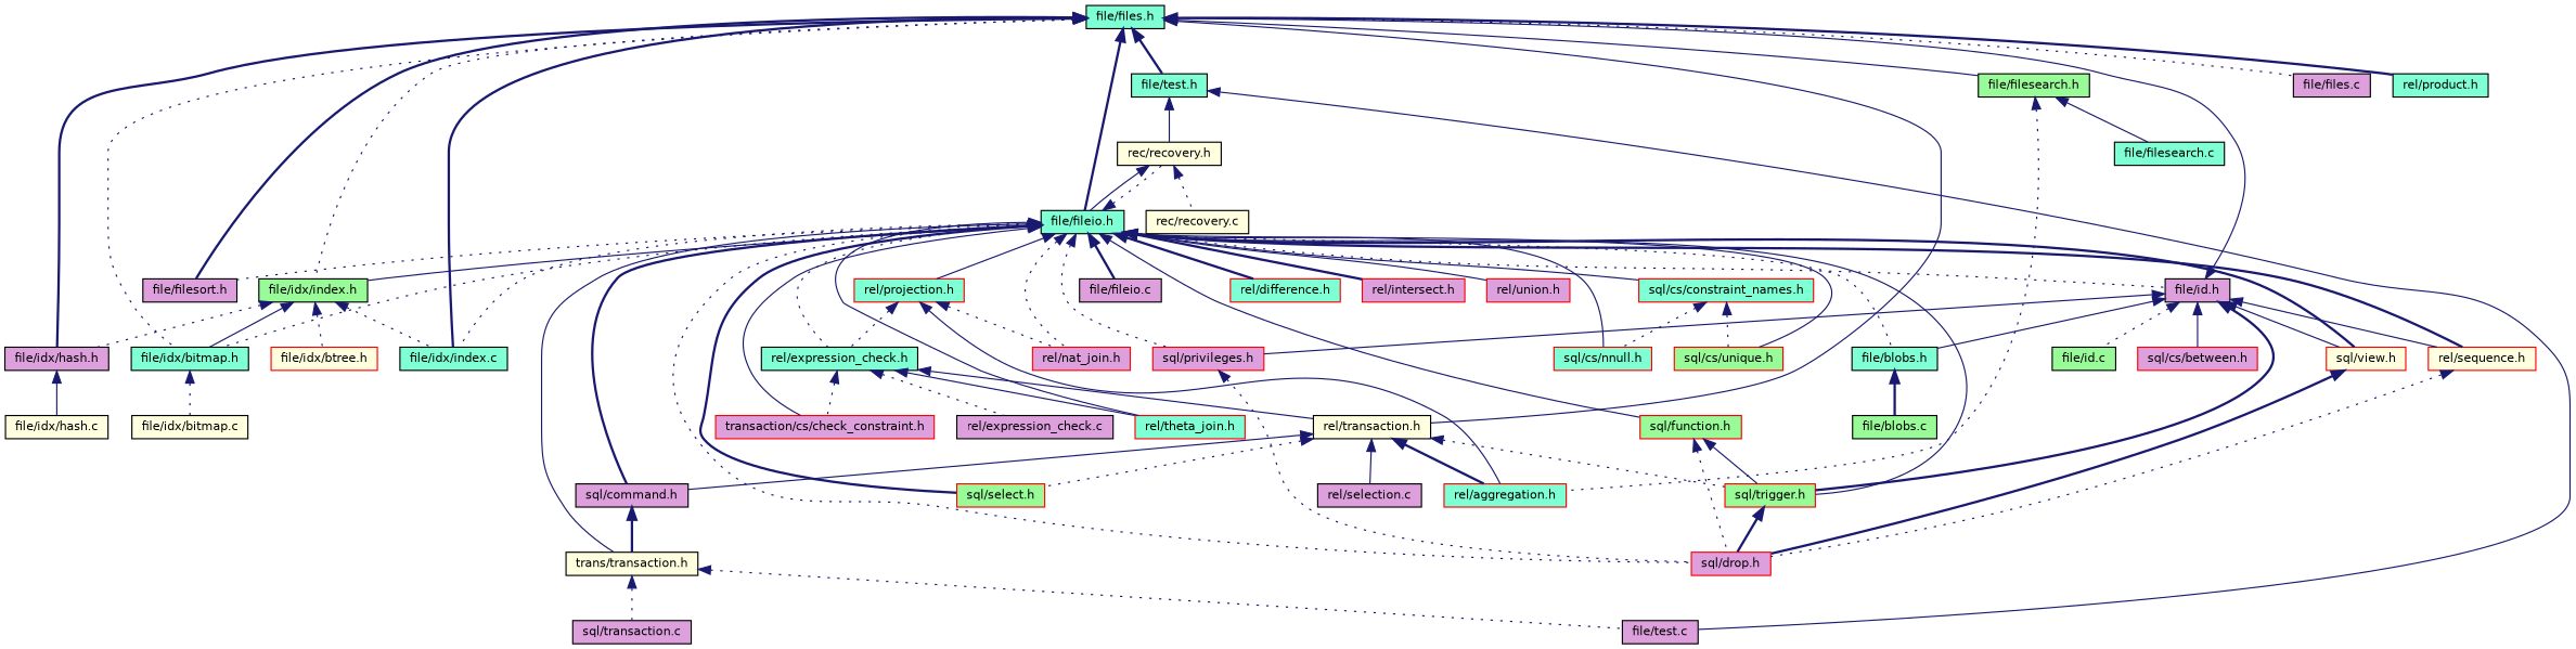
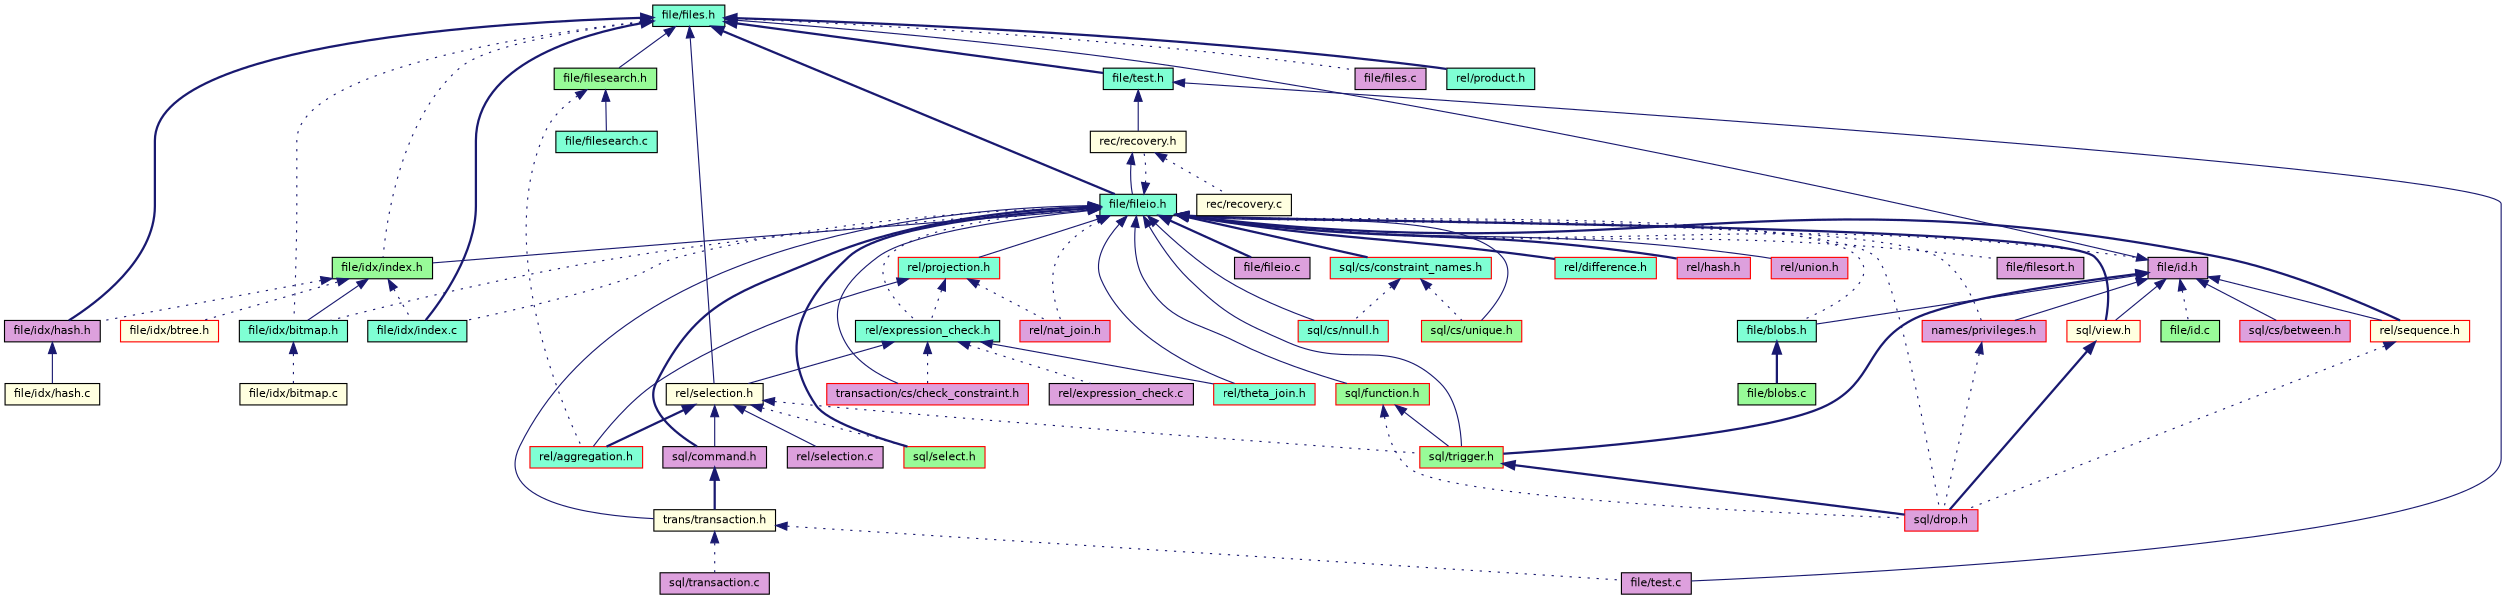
  digraph {
    node [color=black fillcolor=plum fontname=Helvetica fontsize=10 shape=record style=filled]
    edge [color=midnightblue dir=back fontname=Helvetica fontsize=10 labelfontname=Helvetica labelfontsize=10 style=dotted]
    n1 [fillcolor=aquamarine fontcolor=black height=0.2 label="file/files.h" width=0.4]
    n2 [fillcolor=aquamarine height=0.2 label="file/test.h" width=0.4]
    n3 [fillcolor=aquamarine height=0.2 label="file/fileio.h" width=0.4]
    n4 [height=0.2 label="file/filesort.h" width=0.4]
-   n5 [fillcolor=lightyellow height=0.2 label="rel/transaction.h" width=0.4]
+   n5 [fillcolor=lightyellow height=0.2 label="rel/selection.h" width=0.4]
    n6 [fillcolor=palegreen height=0.2 label="file/idx/index.h" width=0.4]
    n7 [fillcolor=aquamarine height=0.2 label="file/idx/bitmap.h" width=0.4]
    n8 [height=0.2 label="file/idx/hash.h" width=0.4]
    n9 [fillcolor=aquamarine height=0.2 label="file/idx/index.c" width=0.4]
    n10 [height=0.2 label="file/files.c" width=0.4]
    n11 [fillcolor=palegreen height=0.2 label="file/filesearch.h" width=0.4]
    n12 [fillcolor=aquamarine height=0.2 label="rel/product.h" width=0.4]
    n13 [fillcolor=lightyellow height=0.2 label="rec/recovery.h" width=0.4]
    n14 [height=0.2 label="file/test.c" width=0.4]
    n15 [fillcolor=aquamarine height=0.2 label="file/blobs.h" width=0.4]
    n16 [height=0.2 label="file/id.h" width=0.4]
    n17 [color=red fillcolor=lightyellow height=0.2 label="sql/view.h" width=0.4]
    n18 [color=red height=0.2 label="sql/drop.h" width=0.4]
    n19 [color=red fillcolor=lightyellow height=0.2 label="rel/sequence.h" width=0.4]
    n20 [color=red fillcolor=palegreen height=0.2 label="sql/trigger.h" width=0.4]
-   n21 [color=red height=0.2 label="sql/privileges.h" width=0.4]
+   n21 [color=red height=0.2 label="names/privileges.h" width=0.4]
    n22 [height=0.2 label="file/fileio.c" width=0.4]
    n23 [height=0.2 label="sql/command.h" width=0.4]
    n24 [fillcolor=lightyellow height=0.2 label="trans/transaction.h" width=0.4]
    n25 [fillcolor=aquamarine height=0.2 label="rel/expression_check.h" width=0.4]
    n26 [color=red fillcolor=palegreen height=0.2 label="sql/select.h" width=0.4]
    n27 [color=red height=0.2 label="transaction/cs/check_constraint.h" width=0.4]
    n28 [color=red fillcolor=aquamarine height=0.2 label="rel/projection.h" width=0.4]
    n29 [color=red height=0.2 label="rel/nat_join.h" width=0.4]
    n30 [color=red fillcolor=aquamarine height=0.2 label="rel/theta_join.h" width=0.4]
    n31 [color=red fillcolor=aquamarine height=0.2 label="sql/cs/constraint_names.h" width=0.4]
    n32 [color=red fillcolor=aquamarine height=0.2 label="sql/cs/nnull.h" width=0.4]
    n33 [color=red fillcolor=palegreen height=0.2 label="sql/cs/unique.h" width=0.4]
    n34 [color=red fillcolor=aquamarine height=0.2 label="rel/difference.h" width=0.4]
-   n35 [color=red height=0.2 label="rel/intersect.h" width=0.4]
+   n35 [color=red height=0.2 label="rel/hash.h" width=0.4]
    n36 [color=red height=0.2 label="rel/union.h" width=0.4]
    n37 [color=red fillcolor=palegreen height=0.2 label="sql/function.h" width=0.4]
    n38 [color=red fillcolor=aquamarine height=0.2 label="rel/aggregation.h" width=0.4]
    n39 [height=0.2 label="rel/selection.c" width=0.4]
    n40 [color=red fillcolor=lightyellow height=0.2 label="file/idx/btree.h" width=0.4]
    n41 [fillcolor=lightyellow height=0.2 label="file/idx/bitmap.c" width=0.4]
    n42 [fillcolor=lightyellow height=0.2 label="file/idx/hash.c" width=0.4]
    n43 [fillcolor=aquamarine height=0.2 label="file/filesearch.c" width=0.4]
    n44 [fillcolor=lightyellow height=0.2 label="rec/recovery.c" width=0.4]
    n45 [fillcolor=palegreen height=0.2 label="file/blobs.c" width=0.4]
    n46 [fillcolor=palegreen height=0.2 label="file/id.c" width=0.4]
    n47 [color=red height=0.2 label="sql/cs/between.h" width=0.4]
    n48 [height=0.2 label="sql/transaction.c" width=0.4]
    n49 [height=0.2 label="rel/expression_check.c" width=0.4]
    n1 -> n2 [style=bold]
    n1 -> n3 [style=bold]
-   n1 -> n4 [style=bold]
    n1 -> n5 [style=solid]
    n1 -> n6
    n1 -> n7
    n1 -> n8 [style=bold]
    n1 -> n9 [style=bold]
    n1 -> n10
    n1 -> n11 [style=solid]
    n1 -> n12 [style=bold]
    n2 -> n13 [style=solid]
    n2 -> n14 [style=solid]
    n3 -> n4
    n3 -> n6 [style=solid]
    n3 -> n7
    n3 -> n9
    n3 -> n13
    n3 -> n15
    n3 -> n16
    n3 -> n17 [style=bold]
    n3 -> n18
    n3 -> n19 [style=bold]
    n3 -> n20 [style=solid]
    n3 -> n21
    n3 -> n22 [style=bold]
    n3 -> n23 [style=bold]
    n3 -> n24 [style=solid]
    n3 -> n25
    n3 -> n26 [style=bold]
    n3 -> n27 [style=solid]
    n3 -> n28 [style=solid]
    n3 -> n29
    n3 -> n30 [style=solid]
-   n3 -> n31 [style=solid]
+   n3 -> n31 [style=bold]
    n3 -> n32 [style=solid]
    n3 -> n33 [style=solid]
    n3 -> n34 [style=bold]
    n3 -> n35 [style=bold]
    n3 -> n36 [style=solid]
    n3 -> n37 [style=solid]
    n5 -> n20
    n5 -> n23 [style=solid]
    n5 -> n26
    n5 -> n38 [style=bold]
    n5 -> n39 [style=solid]
    n6 -> n7 [style=solid]
    n6 -> n8
    n6 -> n9
    n6 -> n40
    n7 -> n41
    n8 -> n42 [style=solid]
    n11 -> n38
    n11 -> n43 [style=solid]
    n13 -> n3 [style=solid]
    n13 -> n44
    n15 -> n45 [style=bold]
    n16 -> n1 [style=solid]
    n16 -> n15 [style=solid]
    n16 -> n17 [style=solid]
    n16 -> n19 [style=solid]
    n16 -> n20 [style=bold]
    n16 -> n21 [style=solid]
    n16 -> n46
    n16 -> n47 [style=solid]
    n17 -> n18 [style=bold]
    n19 -> n18
    n20 -> n18 [style=bold]
    n21 -> n18
    n23 -> n24 [style=bold]
    n24 -> n14
    n24 -> n48
    n25 -> n5 [style=solid]
    n25 -> n27
    n25 -> n30 [style=solid]
    n25 -> n49
    n28 -> n25
    n28 -> n29
    n28 -> n38 [style=solid]
    n31 -> n32
    n31 -> n33
    n37 -> n18
    n37 -> n20 [style=solid]
  }
